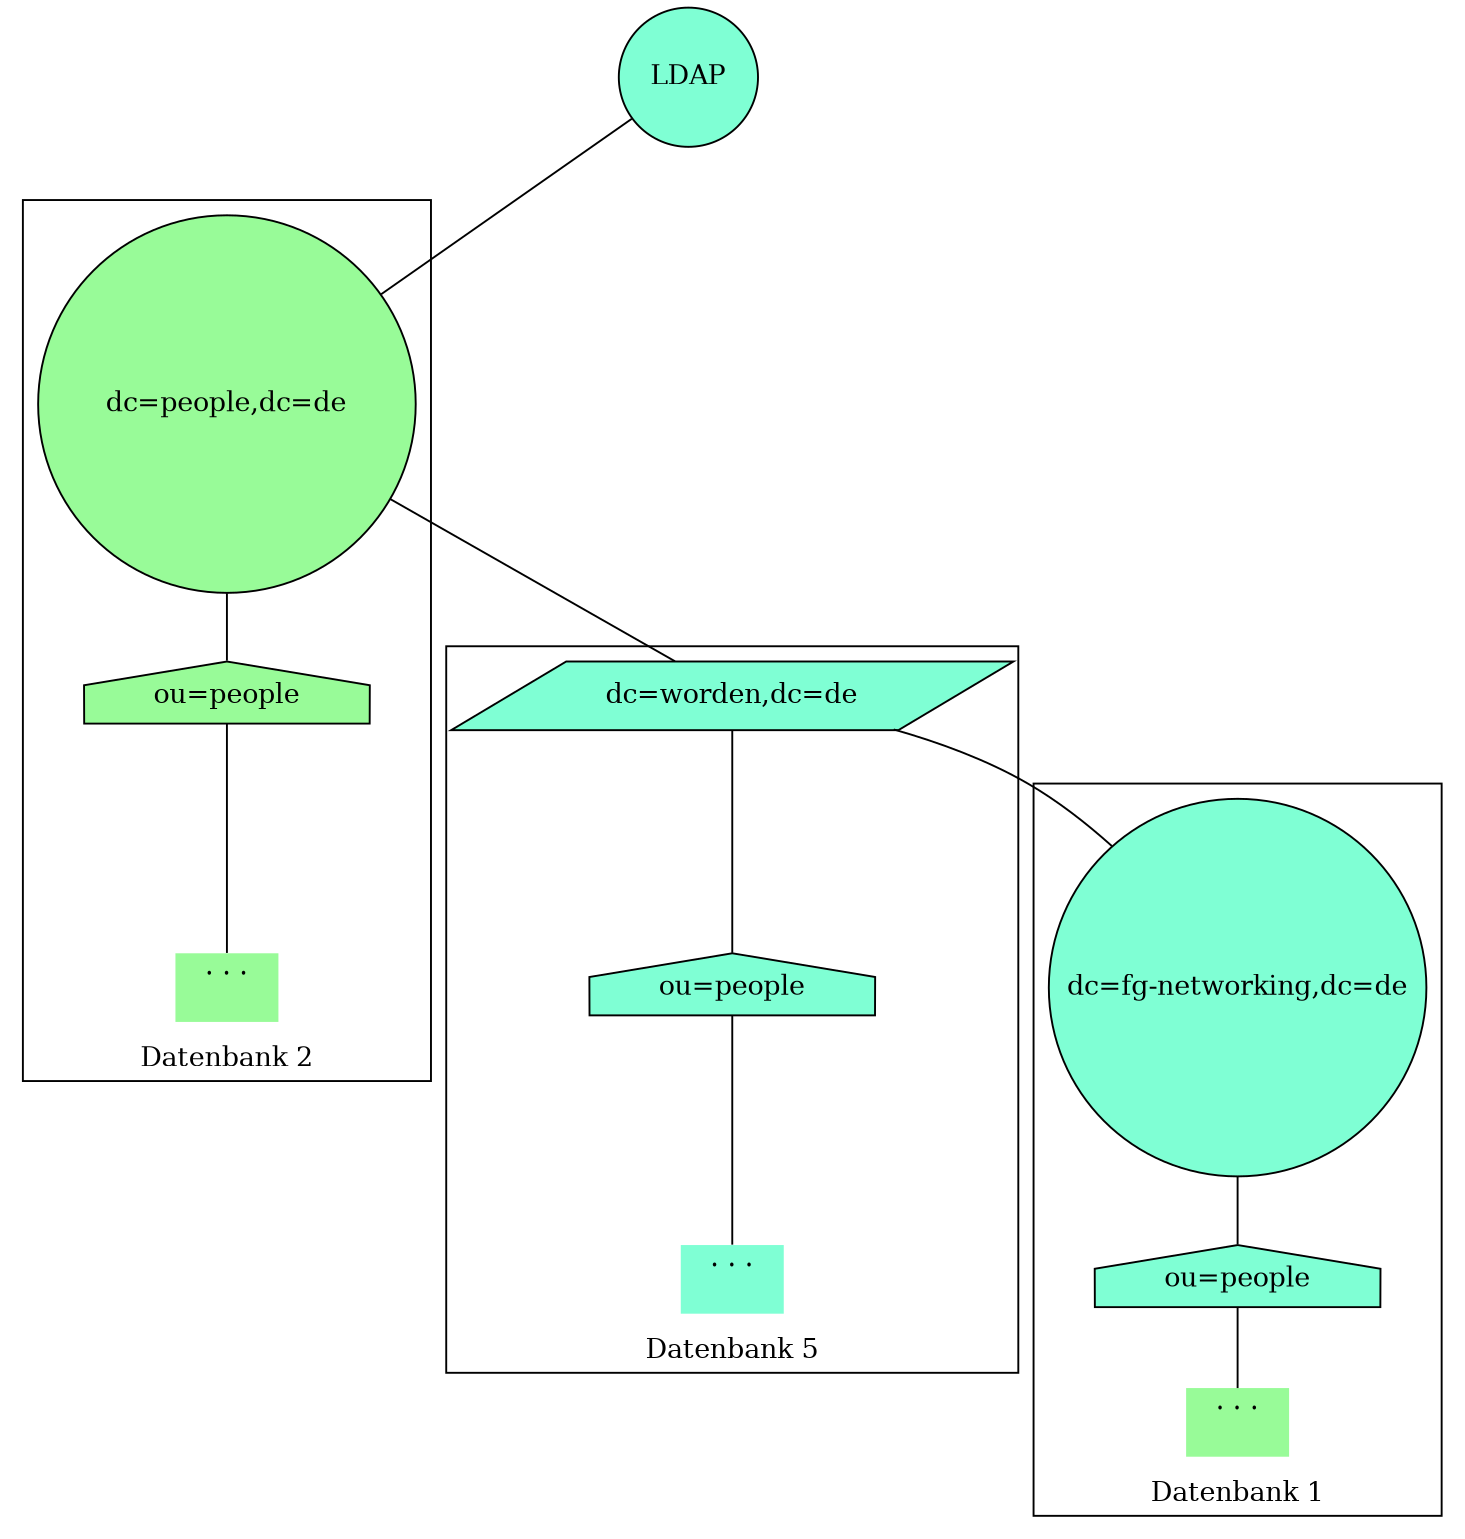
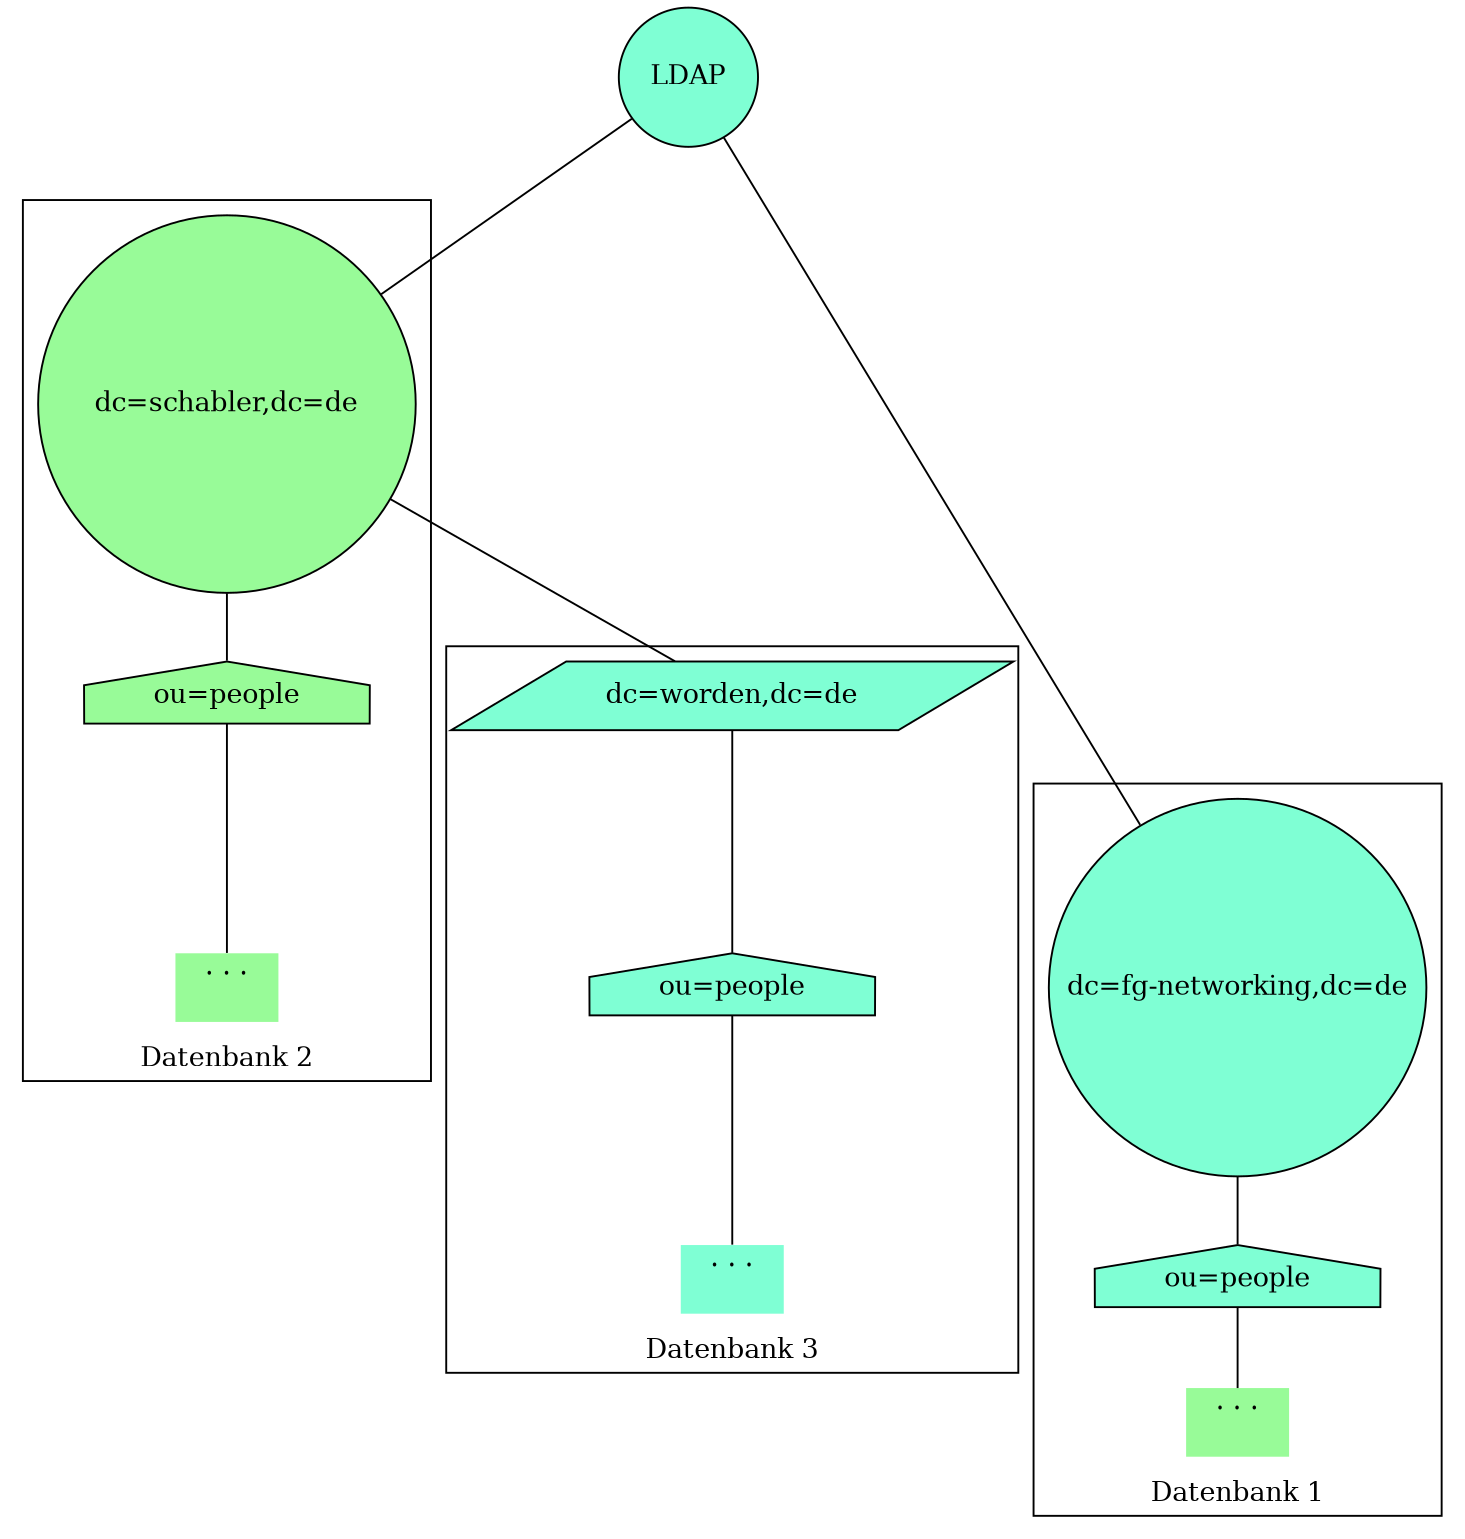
  graph {
    compbound=true
    fontname="DejaVu Serif"
    nodesep=0.3
    node [fillcolor=aquamarine fontname="DejaVu Serif" shape=circle style=filled]
    edge [fontname="DejaVu Serif"]
    n1 [label="dc=fg-networking,dc=de" width=2.75]
    n2 [label="ou=people" shape=house]
    n3 [fillcolor=palegreen label=". . ." labelloc=t shape=plaintext]
-   n4 [fillcolor=palegreen label="dc=people,dc=de" width=2.75]
+   n4 [fillcolor=palegreen label="dc=schabler,dc=de" width=2.75]
    n5 [fillcolor=palegreen label="ou=people" shape=house]
    n6 [fillcolor=palegreen label=". . ." labelloc=t shape=plaintext]
    n7 [label="dc=worden,dc=de" shape=parallelogram width=2.75]
    n8 [label="ou=people" shape=house]
    n9 [label=". . ." labelloc=t shape=plaintext]
    n10 [label=LDAP]
    subgraph cluster_1 {
      label="Datenbank 1"
      labelloc=b
      n1
      n2
      n3
    }
    subgraph cluster_2 {
      label="Datenbank 2"
      labelloc=b
      n4
      n5
      n6
    }
    subgraph cluster_3 {
-     label="Datenbank 5"
+     label="Datenbank 3"
      labelloc=b
      n7
      n8
      n9
    }
    n1 -- n2
    n2 -- n3
    n4 -- n5
    n4 -- n7
    n5 -- n6
    n7 -- n8
    n8 -- n9
-   n7 -- n1
+   n10 -- n1
    n10 -- n4
  }
